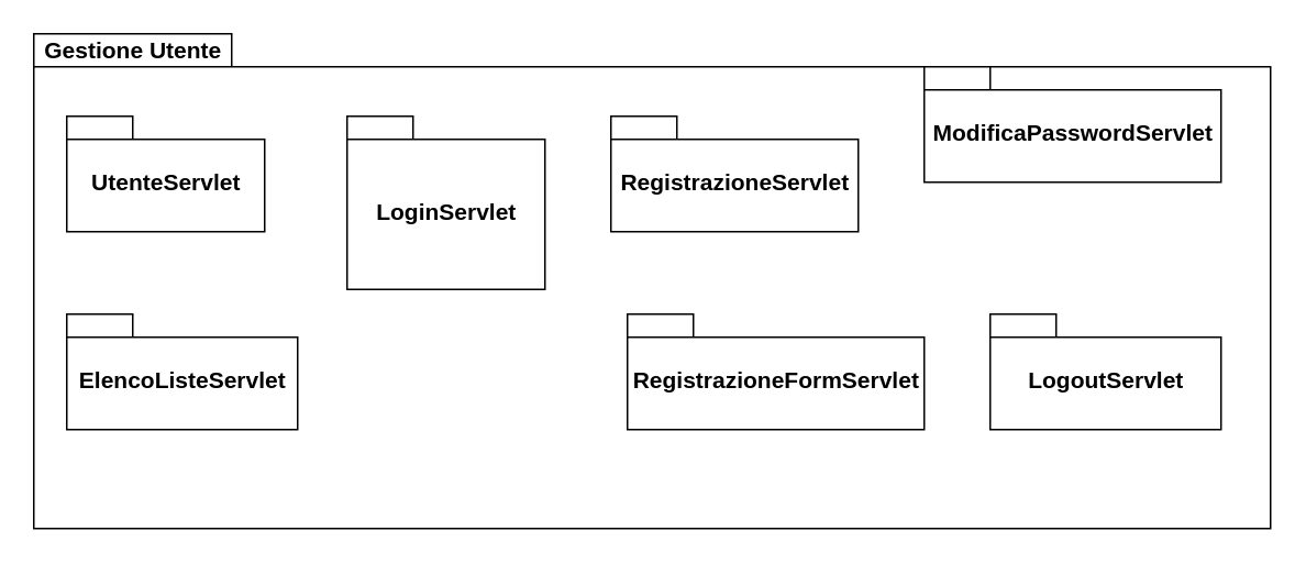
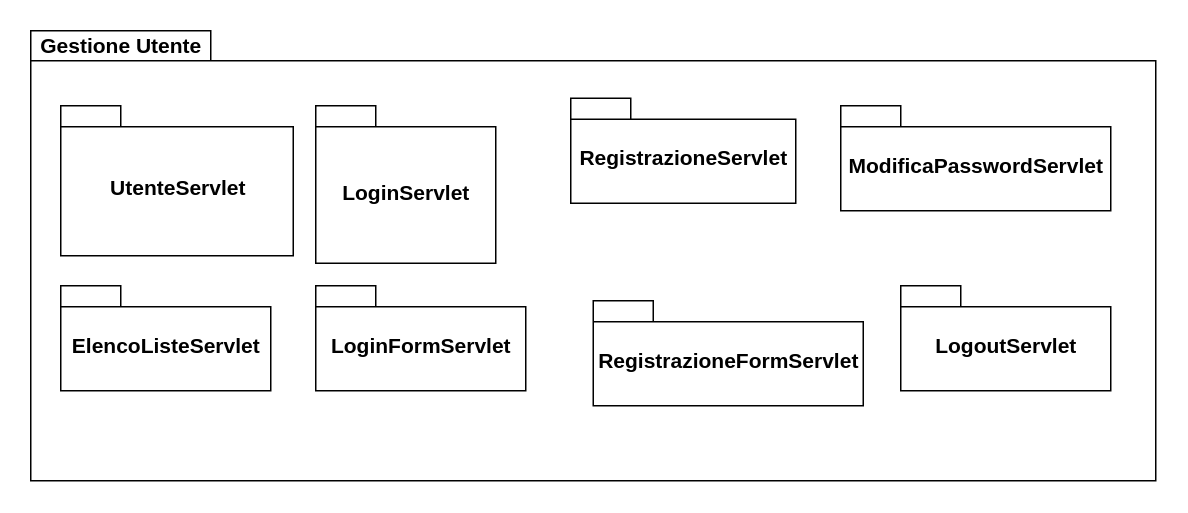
  <mxCell id="0" />
  <mxCell id="1" parent="0" />
  <mxCell id="2" value="" style="shape=folder;fontStyle=1;spacingTop=10;tabWidth=120;tabHeight=20;tabPosition=left;html=1;" vertex="1" parent="1"><mxGeometry x="20" y="20" width="750" height="300" as="geometry" /></mxCell>
  <mxCell id="3" value="&lt;b&gt;&lt;font style=&quot;font-size: 14px&quot;&gt;Gestione Utente&lt;/font&gt;&lt;/b&gt;" style="text;html=1;align=center;verticalAlign=middle;resizable=0;points=[];autosize=1;strokeColor=none;fillColor=none;" vertex="1" parent="1"><mxGeometry x="20" y="20" width="120" height="20" as="geometry" /></mxCell>
  <mxCell id="4" value="ElencoListeServlet" style="shape=folder;fontStyle=1;spacingTop=10;tabWidth=40;tabHeight=14;tabPosition=left;html=1;fontSize=14;" vertex="1" parent="1"><mxGeometry x="40" y="190" width="140" height="70" as="geometry" /></mxCell>
  <mxCell id="5" value="LogoutServlet" style="shape=folder;fontStyle=1;spacingTop=10;tabWidth=40;tabHeight=14;tabPosition=left;html=1;fontSize=14;" vertex="1" parent="1"><mxGeometry x="600" y="190" width="140" height="70" as="geometry" /></mxCell>
  <mxCell id="6" value="LoginServlet" style="shape=folder;fontStyle=1;spacingTop=10;tabWidth=40;tabHeight=14;tabPosition=left;html=1;fontSize=14;" vertex="1" parent="1"><mxGeometry x="210" y="70" width="120" height="105" as="geometry" /></mxCell>
- <mxCell id="8" value="UtenteServlet" style="shape=folder;fontStyle=1;spacingTop=10;tabWidth=40;tabHeight=14;tabPosition=left;html=1;fontSize=14;" vertex="1" parent="1"><mxGeometry x="40" y="70" width="120" height="70" as="geometry" /></mxCell>
- <mxCell id="9" value="RegistrazioneServlet" style="shape=folder;fontStyle=1;spacingTop=10;tabWidth=40;tabHeight=14;tabPosition=left;html=1;fontSize=14;" vertex="1" parent="1"><mxGeometry x="370" y="70" width="150" height="70" as="geometry" /></mxCell>
- <mxCell id="10" value="ModificaPasswordServlet" style="shape=folder;fontStyle=1;spacingTop=10;tabWidth=40;tabHeight=14;tabPosition=left;html=1;fontSize=14;" vertex="1" parent="1"><mxGeometry x="560" y="40" width="180" height="70" as="geometry" /></mxCell>
- <mxCell id="11" value="RegistrazioneFormServlet" style="shape=folder;fontStyle=1;spacingTop=10;tabWidth=40;tabHeight=14;tabPosition=left;html=1;fontSize=14;" vertex="1" parent="1"><mxGeometry x="380" y="190" width="180" height="70" as="geometry" /></mxCell>
+ <mxCell id="7" value="LoginFormServlet" style="shape=folder;fontStyle=1;spacingTop=10;tabWidth=40;tabHeight=14;tabPosition=left;html=1;fontSize=14;" vertex="1" parent="1"><mxGeometry x="210" y="190" width="140" height="70" as="geometry" /></mxCell>
+ <mxCell id="8" value="UtenteServlet" style="shape=folder;fontStyle=1;spacingTop=10;tabWidth=40;tabHeight=14;tabPosition=left;html=1;fontSize=14;" vertex="1" parent="1"><mxGeometry x="40" y="70" width="155" height="100" as="geometry" /></mxCell>
+ <mxCell id="9" value="RegistrazioneServlet" style="shape=folder;fontStyle=1;spacingTop=10;tabWidth=40;tabHeight=14;tabPosition=left;html=1;fontSize=14;" vertex="1" parent="1"><mxGeometry x="380" y="65" width="150" height="70" as="geometry" /></mxCell>
+ <mxCell id="10" value="ModificaPasswordServlet" style="shape=folder;fontStyle=1;spacingTop=10;tabWidth=40;tabHeight=14;tabPosition=left;html=1;fontSize=14;" vertex="1" parent="1"><mxGeometry x="560" y="70" width="180" height="70" as="geometry" /></mxCell>
+ <mxCell id="11" value="RegistrazioneFormServlet" style="shape=folder;fontStyle=1;spacingTop=10;tabWidth=40;tabHeight=14;tabPosition=left;html=1;fontSize=14;" vertex="1" parent="1"><mxGeometry x="395" y="200" width="180" height="70" as="geometry" /></mxCell>
